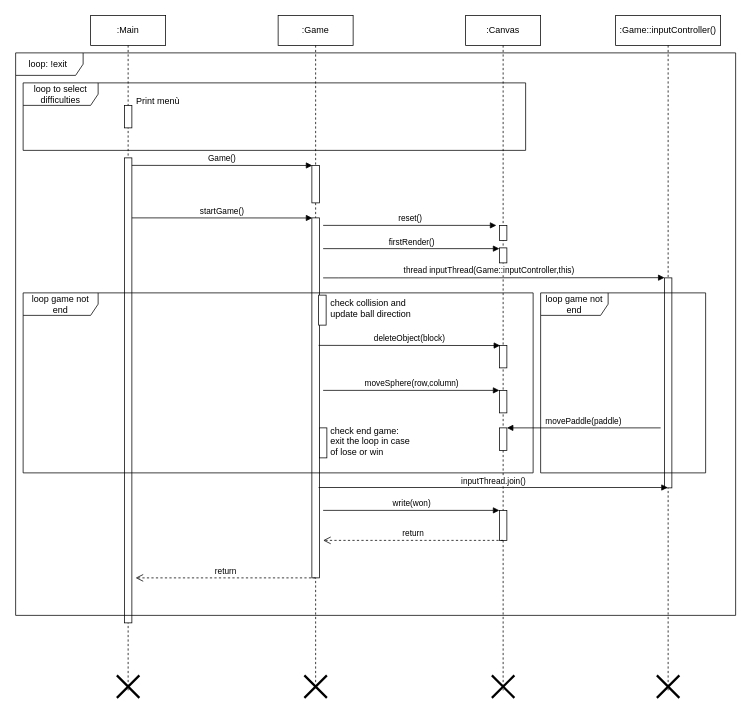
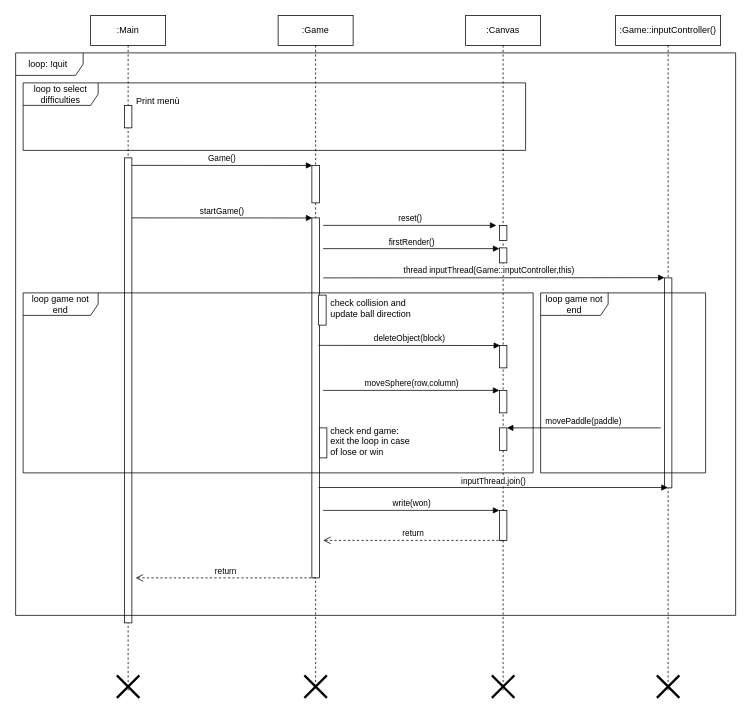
  <mxCell id="0" />
  <mxCell id="1" parent="0" />
  <mxCell id="2" value=":Main" style="shape=umlLifeline;perimeter=lifelinePerimeter;whiteSpace=wrap;html=1;container=1;collapsible=0;recursiveResize=0;outlineConnect=0;" vertex="1" parent="1"><mxGeometry x="120" y="20" width="100" height="900" as="geometry" /></mxCell>
  <mxCell id="3" value="" style="html=1;points=[];perimeter=orthogonalPerimeter;" vertex="1" parent="2"><mxGeometry x="45" y="190" width="10" height="620" as="geometry" /></mxCell>
  <mxCell id="4" value="Game()" style="html=1;verticalAlign=bottom;endArrow=block;rounded=0;entryX=0.06;entryY=0.003;entryDx=0;entryDy=0;entryPerimeter=0;" edge="1" parent="2" target="7"><mxGeometry width="80" relative="1" as="geometry"><mxPoint x="55" y="200" as="sourcePoint" /><mxPoint x="135" y="200" as="targetPoint" /></mxGeometry></mxCell>
  <mxCell id="5" value="" style="shape=umlDestroy;whiteSpace=wrap;html=1;strokeWidth=3;" vertex="1" parent="2"><mxGeometry x="35" y="880" width="30" height="30" as="geometry" /></mxCell>
  <mxCell id="6" value=":Game" style="shape=umlLifeline;perimeter=lifelinePerimeter;whiteSpace=wrap;html=1;container=1;collapsible=0;recursiveResize=0;outlineConnect=0;" vertex="1" parent="1"><mxGeometry x="370" y="20" width="100" height="890" as="geometry" /></mxCell>
  <mxCell id="7" value="" style="html=1;points=[];perimeter=orthogonalPerimeter;" vertex="1" parent="6"><mxGeometry x="45" y="200" width="10" height="50" as="geometry" /></mxCell>
  <mxCell id="8" value="" style="html=1;points=[];perimeter=orthogonalPerimeter;" vertex="1" parent="6"><mxGeometry x="45" y="270" width="10" height="480" as="geometry" /></mxCell>
  <mxCell id="9" value="" style="html=1;points=[];perimeter=orthogonalPerimeter;" vertex="1" parent="6"><mxGeometry x="55" y="550" width="10" height="40" as="geometry" /></mxCell>
  <mxCell id="10" value="" style="shape=umlDestroy;whiteSpace=wrap;html=1;strokeWidth=3;" vertex="1" parent="6"><mxGeometry x="35" y="880" width="30" height="30" as="geometry" /></mxCell>
  <mxCell id="11" value="loop to select difficulties" style="shape=umlFrame;whiteSpace=wrap;html=1;width=100;height=30;" vertex="1" parent="1"><mxGeometry x="30" y="110" width="670" height="90" as="geometry" /></mxCell>
  <mxCell id="12" value="" style="html=1;points=[];perimeter=orthogonalPerimeter;" vertex="1" parent="1"><mxGeometry x="165" y="140" width="10" height="30" as="geometry" /></mxCell>
  <mxCell id="13" value="Print menù" style="text;strokeColor=none;fillColor=none;align=left;verticalAlign=top;spacingLeft=4;spacingRight=4;overflow=hidden;rotatable=0;points=[[0,0.5],[1,0.5]];portConstraint=eastwest;" vertex="1" parent="1"><mxGeometry x="175" y="120" width="100" height="26" as="geometry" /></mxCell>
  <mxCell id="14" value=":Canvas" style="shape=umlLifeline;perimeter=lifelinePerimeter;whiteSpace=wrap;html=1;container=1;collapsible=0;recursiveResize=0;outlineConnect=0;" vertex="1" parent="1"><mxGeometry x="620" y="20" width="100" height="900" as="geometry" /></mxCell>
  <mxCell id="15" value="" style="html=1;points=[];perimeter=orthogonalPerimeter;" vertex="1" parent="14"><mxGeometry x="45" y="280" width="10" height="20" as="geometry" /></mxCell>
  <mxCell id="16" value="" style="html=1;points=[];perimeter=orthogonalPerimeter;" vertex="1" parent="14"><mxGeometry x="45" y="310" width="10" height="20" as="geometry" /></mxCell>
  <mxCell id="17" value="" style="html=1;points=[];perimeter=orthogonalPerimeter;" vertex="1" parent="14"><mxGeometry x="45" y="500" width="10" height="30" as="geometry" /></mxCell>
  <mxCell id="18" value="" style="html=1;points=[];perimeter=orthogonalPerimeter;" vertex="1" parent="14"><mxGeometry x="45" y="550" width="10" height="30" as="geometry" /></mxCell>
  <mxCell id="19" value="" style="html=1;points=[];perimeter=orthogonalPerimeter;" vertex="1" parent="14"><mxGeometry x="45" y="660" width="10" height="40" as="geometry" /></mxCell>
  <mxCell id="20" value="" style="shape=umlDestroy;whiteSpace=wrap;html=1;strokeWidth=3;" vertex="1" parent="14"><mxGeometry x="35" y="880" width="30" height="30" as="geometry" /></mxCell>
  <mxCell id="21" value="startGame()" style="html=1;verticalAlign=bottom;endArrow=block;rounded=0;entryX=0.06;entryY=0.003;entryDx=0;entryDy=0;entryPerimeter=0;" edge="1" parent="1"><mxGeometry width="80" relative="1" as="geometry"><mxPoint x="175" y="290" as="sourcePoint" /><mxPoint x="415.6" y="290.15" as="targetPoint" /></mxGeometry></mxCell>
  <mxCell id="22" value="reset()" style="html=1;verticalAlign=bottom;endArrow=block;rounded=0;" edge="1" parent="1"><mxGeometry width="80" relative="1" as="geometry"><mxPoint x="430" y="300" as="sourcePoint" /><mxPoint x="661" y="300" as="targetPoint" /></mxGeometry></mxCell>
  <mxCell id="23" value="firstRender()" style="html=1;verticalAlign=bottom;endArrow=block;rounded=0;" edge="1" parent="1" target="16"><mxGeometry width="80" relative="1" as="geometry"><mxPoint x="430" y="331" as="sourcePoint" /><mxPoint x="660" y="331" as="targetPoint" /></mxGeometry></mxCell>
  <mxCell id="24" value="" style="html=1;points=[];perimeter=orthogonalPerimeter;" vertex="1" parent="1"><mxGeometry x="665" y="460" width="10" height="30" as="geometry" /></mxCell>
  <mxCell id="25" value="" style="html=1;points=[];perimeter=orthogonalPerimeter;" vertex="1" parent="1"><mxGeometry x="424" y="393" width="10" height="40" as="geometry" /></mxCell>
  <mxCell id="26" value="check collision and&#10;update ball direction&#10;" style="text;strokeColor=none;fillColor=none;align=left;verticalAlign=top;spacingLeft=4;spacingRight=4;overflow=hidden;rotatable=0;points=[[0,0.5],[1,0.5]];portConstraint=eastwest;" vertex="1" parent="1"><mxGeometry x="434" y="390" width="146" height="40" as="geometry" /></mxCell>
  <mxCell id="27" value="deleteObject(block)" style="html=1;verticalAlign=bottom;endArrow=block;rounded=0;entryX=0.1;entryY=0.007;entryDx=0;entryDy=0;entryPerimeter=0;" edge="1" parent="1" target="24"><mxGeometry width="80" relative="1" as="geometry"><mxPoint x="424" y="460" as="sourcePoint" /><mxPoint x="659" y="460" as="targetPoint" /></mxGeometry></mxCell>
  <mxCell id="28" value="moveSphere(row,column)" style="html=1;verticalAlign=bottom;endArrow=block;rounded=0;" edge="1" parent="1"><mxGeometry width="80" relative="1" as="geometry"><mxPoint x="430" y="520" as="sourcePoint" /><mxPoint x="665" y="520" as="targetPoint" /></mxGeometry></mxCell>
  <mxCell id="29" value="check end game:&#10;exit the loop in case &#10;of lose or win" style="text;strokeColor=none;fillColor=none;align=left;verticalAlign=top;spacingLeft=4;spacingRight=4;overflow=hidden;rotatable=0;points=[[0,0.5],[1,0.5]];portConstraint=eastwest;" vertex="1" parent="1"><mxGeometry x="434" y="560" width="146" height="50" as="geometry" /></mxCell>
  <mxCell id="30" value=":Game::inputController()" style="shape=umlLifeline;perimeter=lifelinePerimeter;whiteSpace=wrap;html=1;container=1;collapsible=0;recursiveResize=0;outlineConnect=0;" vertex="1" parent="1"><mxGeometry x="820" y="20" width="140" height="900" as="geometry" /></mxCell>
  <mxCell id="31" value="" style="html=1;points=[];perimeter=orthogonalPerimeter;" vertex="1" parent="30"><mxGeometry x="65" y="350" width="10" height="280" as="geometry" /></mxCell>
  <mxCell id="32" value="movePaddle(paddle)" style="html=1;verticalAlign=bottom;endArrow=block;rounded=0;" edge="1" parent="30"><mxGeometry width="80" relative="1" as="geometry"><mxPoint x="60" y="550" as="sourcePoint" /><mxPoint x="-145" y="550" as="targetPoint" /></mxGeometry></mxCell>
  <mxCell id="33" value="" style="shape=umlDestroy;whiteSpace=wrap;html=1;strokeWidth=3;" vertex="1" parent="30"><mxGeometry x="55" y="880" width="30" height="30" as="geometry" /></mxCell>
  <mxCell id="34" value="&lt;span style=&quot;color: rgba(0 , 0 , 0 , 0) ; font-family: monospace ; font-size: 0px ; background-color: rgb(248 , 249 , 250)&quot;&gt;%3CmxGraphModel%3E%3Croot%3E%3CmxCell%20id%3D%220%22%2F%3E%3CmxCell%20id%3D%221%22%20parent%3D%220%22%2F%3E%3CmxCell%20id%3D%222%22%20value%3D%22moveSphere(row%2Ccolumn)%22%20style%3D%22html%3D1%3BverticalAlign%3Dbottom%3BendArrow%3Dblock%3Brounded%3D0%3B%22%20edge%3D%221%22%20parent%3D%221%22%3E%3CmxGeometry%20width%3D%2280%22%20relative%3D%221%22%20as%3D%22geometry%22%3E%3CmxPoint%20x%3D%22410%22%20y%3D%22510%22%20as%3D%22sourcePoint%22%2F%3E%3CmxPoint%20x%3D%22645%22%20y%3D%22510%22%20as%3D%22targetPoint%22%2F%3E%3C%2FmxGeometry%3E%3C%2FmxCell%3E%3C%2Froot%3E%3C%2FmxGraphModel%3E&lt;/span&gt;&lt;span style=&quot;color: rgba(0 , 0 , 0 , 0) ; font-family: monospace ; font-size: 0px ; background-color: rgb(248 , 249 , 250)&quot;&gt;%3CmxGraphModel%3E%3Croot%3E%3CmxCell%20id%3D%220%22%2F%3E%3CmxCell%20id%3D%221%22%20parent%3D%220%22%2F%3E%3CmxCell%20id%3D%222%22%20value%3D%22moveSphere(row%2Ccolumn)%22%20style%3D%22html%3D1%3BverticalAlign%3Dbottom%3BendArrow%3Dblock%3Brounded%3D0%3B%22%20edge%3D%221%22%20parent%3D%221%22%3E%3CmxGeometry%20width%3D%2280%22%20relative%3D%221%22%20as%3D%22geometry%22%3E%3CmxPoint%20x%3D%22410%22%20y%3D%22510%22%20as%3D%22sourcePoint%22%2F%3E%3CmxPoint%20x%3D%22645%22%20y%3D%22510%22%20as%3D%22targetPoint%22%2F%3E%3C%2FmxGeometry%3E%3C%2FmxCell%3E%3C%2Froot%3E%3C%2FmxGraphModel%3E&lt;/span&gt;&lt;font color=&quot;rgba(0, 0, 0, 0)&quot; face=&quot;monospace&quot;&gt;&lt;span style=&quot;font-size: 0px&quot;&gt;td::thread inputThread(&amp;amp;Game::inputController,this);&lt;/span&gt;&lt;/font&gt;" style="html=1;verticalAlign=bottom;endArrow=block;rounded=0;entryX=0.02;entryY=-0.001;entryDx=0;entryDy=0;entryPerimeter=0;" edge="1" parent="1" target="31"><mxGeometry width="80" relative="1" as="geometry"><mxPoint x="430" y="370" as="sourcePoint" /><mxPoint x="885" y="360" as="targetPoint" /><Array as="points"><mxPoint x="450" y="370" /></Array></mxGeometry></mxCell>
  <mxCell id="35" value="thread inputThread(Game::inputController,this)" style="edgeLabel;html=1;align=center;verticalAlign=middle;resizable=0;points=[];" vertex="1" connectable="0" parent="34"><mxGeometry x="-0.034" y="-2" relative="1" as="geometry"><mxPoint y="-12" as="offset" /></mxGeometry></mxCell>
  <mxCell id="36" value="inputThread.join()" style="html=1;verticalAlign=bottom;endArrow=block;rounded=0;" edge="1" parent="1" target="30"><mxGeometry width="80" relative="1" as="geometry"><mxPoint x="424" y="649.5" as="sourcePoint" /><mxPoint x="659" y="649.5" as="targetPoint" /></mxGeometry></mxCell>
  <mxCell id="37" value="write(won)" style="html=1;verticalAlign=bottom;endArrow=block;rounded=0;" edge="1" parent="1"><mxGeometry width="80" relative="1" as="geometry"><mxPoint x="430" y="680" as="sourcePoint" /><mxPoint x="665" y="680" as="targetPoint" /></mxGeometry></mxCell>
  <mxCell id="38" value="return" style="html=1;verticalAlign=bottom;endArrow=open;dashed=1;endSize=8;rounded=0;" edge="1" parent="1"><mxGeometry relative="1" as="geometry"><mxPoint x="670" y="720" as="sourcePoint" /><mxPoint x="430" y="720" as="targetPoint" /></mxGeometry></mxCell>
  <mxCell id="39" value="return" style="html=1;verticalAlign=bottom;endArrow=open;dashed=1;endSize=8;rounded=0;" edge="1" parent="1"><mxGeometry relative="1" as="geometry"><mxPoint x="420" y="770" as="sourcePoint" /><mxPoint x="180" y="770" as="targetPoint" /></mxGeometry></mxCell>
  <mxCell id="40" value="loop game not end" style="shape=umlFrame;whiteSpace=wrap;html=1;width=100;height=30;" vertex="1" parent="1"><mxGeometry x="30" y="390" width="680" height="240" as="geometry" /></mxCell>
  <mxCell id="41" value="loop game not end" style="shape=umlFrame;whiteSpace=wrap;html=1;width=90;height=30;" vertex="1" parent="1"><mxGeometry x="720" y="390" width="220" height="240" as="geometry" /></mxCell>
- <mxCell id="42" value="loop: !exit&amp;nbsp;" style="shape=umlFrame;whiteSpace=wrap;html=1;width=90;height=30;" vertex="1" parent="1"><mxGeometry y="70" width="960" height="750" as="geometry" x="20" /></mxCell>
+ <mxCell id="42" value="loop: !quit&amp;nbsp;" style="shape=umlFrame;whiteSpace=wrap;html=1;width=90;height=30;" vertex="1" parent="1"><mxGeometry y="70" width="960" height="750" as="geometry" x="20" /></mxCell>
